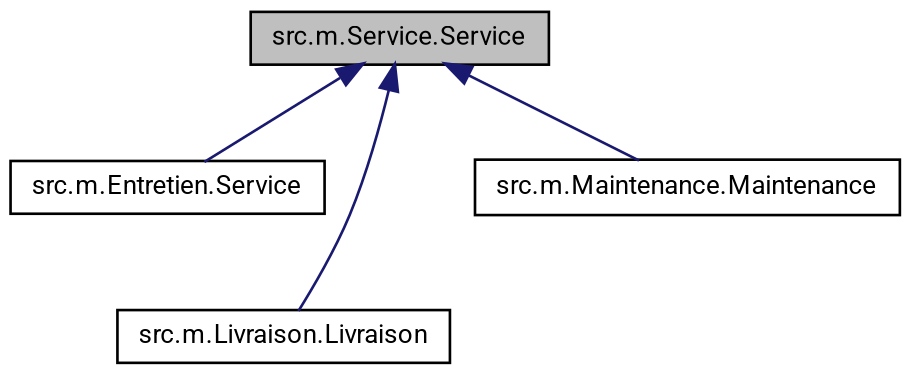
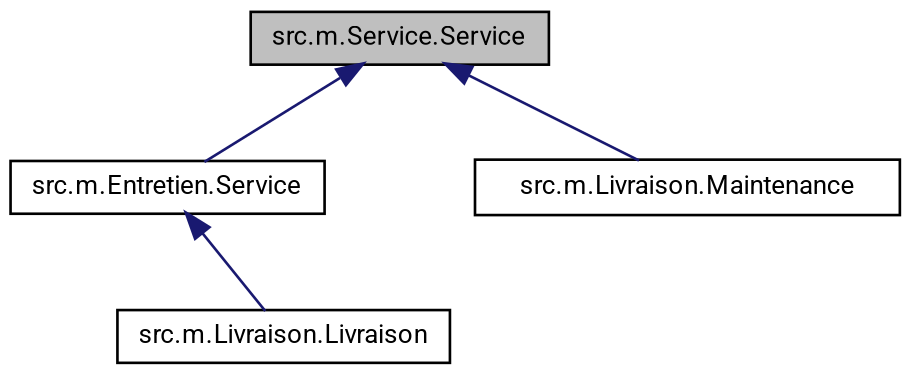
  digraph {
    fontname=Roboto
    node [color=black fillcolor=white fontname=Roboto fontsize=10 shape=record style=filled]
    edge [color=midnightblue dir=back fontname=Roboto fontsize=10 labelfontname=Helvetica labelfontsize=10 style=solid]
    n1 [fillcolor=grey75 fontcolor=black height=0.2 label="src.m.Service.Service" width=0.4]
    n2 [height=0.2 label="src.m.Entretien.Service" width=0.4]
    n3 [height=0.2 label="src.m.Livraison.Livraison" width=0.4]
-   n4 [height=0.2 label="src.m.Maintenance.Maintenance" width=0.4]
+   n4 [height=0.2 label="src.m.Livraison.Maintenance" width=0.4]
    n1 -> n2
-   n1 -> n3
+   n2 -> n3
    n1 -> n4
  }
